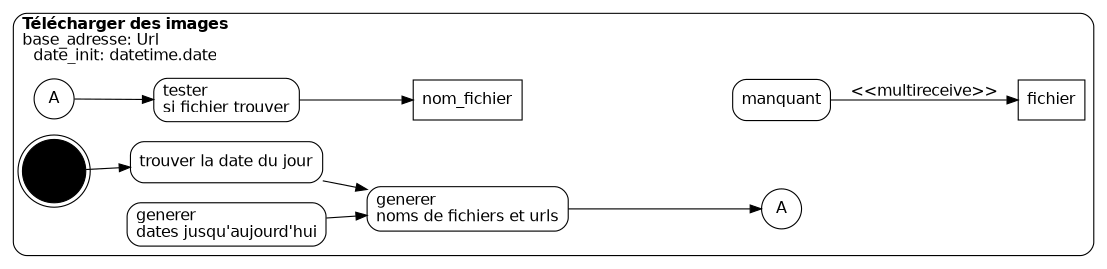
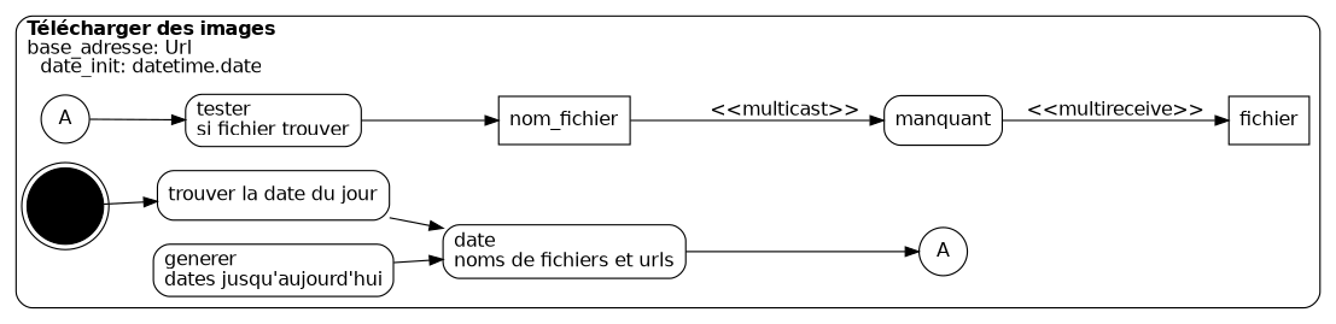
  digraph {
    fontname=Helvetica
    rankdir=LR
    node [fontname=Helvetica shape=Mrecord]
    edge [fontname=Helvetica]
    init [fillcolor=black shape=doublecircle style=filled]
    n2 [label="trouver la date du jour"]
    n3 [label=A shape=circle]
    n4 [label=A shape=circle]
    n5 [label=<tester<BR ALIGN="LEFT"/>si fichier trouver>]
    n6 [label="generer\ldates jusqu'aujourd'hui"]
-   n7 [label="generer\lnoms de fichiers et urls"]
+   n7 [label="date\lnoms de fichiers et urls"]
    n8 [label=nom_fichier shape=box]
    n9 [label=manquant]
    fichier [shape=box]
    subgraph cluster_1 {
      label=<<b>Télécharger des images</b><BR ALIGN="LEFT"/>base_adresse: Url<BR ALIGN="LEFT"/>date_init: datetime.date>
      labeljust=l
      style=rounded
      init
      n2
      n3
      n4
      n5
      n6
      n7
      n8
      n9
      fichier
    }
    init -> n2
    n2 -> n7
    n4 -> n5
    n5 -> n8
    n6 -> n7
    n7 -> n3
+   n8 -> n9 [label="<<multicast>>"]
    n9 -> fichier [label="<<multireceive>>"]
  }
